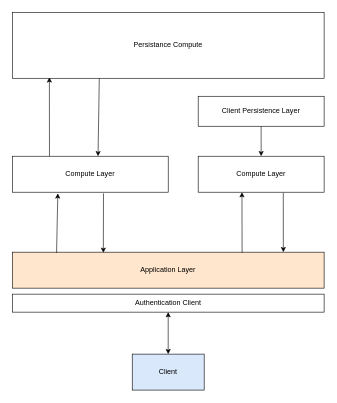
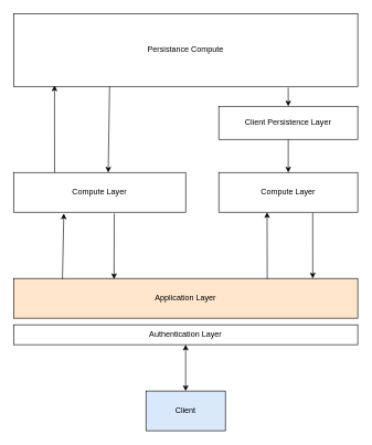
  <mxCell id="0" />
  <mxCell id="1" parent="0" />
  <mxCell id="2" value="Client" style="rounded=0;whiteSpace=wrap;html=1;fillColor=#dae8fc;" vertex="1" parent="1"><mxGeometry x="220" y="590" width="120" height="60" as="geometry" /></mxCell>
  <mxCell id="3" value="Application Layer" style="rounded=0;whiteSpace=wrap;html=1;fillColor=#ffe6cc;" vertex="1" parent="1"><mxGeometry x="20" y="420" width="520" height="60" as="geometry" /></mxCell>
  <mxCell id="4" value="Persistance Compute" style="rounded=0;whiteSpace=wrap;html=1;" vertex="1" parent="1"><mxGeometry x="20" y="20" width="520" height="110" as="geometry" /></mxCell>
  <mxCell id="5" value="Compute Layer" style="rounded=0;whiteSpace=wrap;html=1;" vertex="1" parent="1"><mxGeometry x="20" y="260" width="260" height="60" as="geometry" /></mxCell>
  <mxCell id="6" value="" style="endArrow=classic;startArrow=classic;html=1;rounded=0;entryX=0.5;entryY=0;entryDx=0;entryDy=0;" edge="1" parent="1" target="2"><mxGeometry width="50" height="50" relative="1" as="geometry"><mxPoint x="280" y="520" as="sourcePoint" /><mxPoint x="310" y="370" as="targetPoint" /></mxGeometry></mxCell>
  <mxCell id="7" value="Client Persistence Layer" style="rounded=0;whiteSpace=wrap;html=1;" vertex="1" parent="1"><mxGeometry x="330" y="160" width="210" height="50" as="geometry" /></mxCell>
  <mxCell id="8" value="" style="endArrow=classic;html=1;rounded=0;entryX=0.292;entryY=1.033;entryDx=0;entryDy=0;exitX=0.142;exitY=0.017;exitDx=0;exitDy=0;exitPerimeter=0;entryPerimeter=0;" edge="1" parent="1" source="3" target="5"><mxGeometry width="50" height="50" relative="1" as="geometry"><mxPoint x="215" y="420" as="sourcePoint" /><mxPoint x="310" y="370" as="targetPoint" /></mxGeometry></mxCell>
  <mxCell id="9" value="" style="endArrow=classic;html=1;rounded=0;exitX=0.585;exitY=1.033;exitDx=0;exitDy=0;entryX=0.292;entryY=0.017;entryDx=0;entryDy=0;entryPerimeter=0;exitPerimeter=0;" edge="1" parent="1" source="5" target="3"><mxGeometry width="50" height="50" relative="1" as="geometry"><mxPoint x="225" y="430" as="sourcePoint" /><mxPoint x="345" y="420" as="targetPoint" /></mxGeometry></mxCell>
  <mxCell id="10" value="" style="endArrow=classic;html=1;rounded=0;entryX=0.119;entryY=0.986;entryDx=0;entryDy=0;entryPerimeter=0;" edge="1" parent="1" target="4"><mxGeometry width="50" height="50" relative="1" as="geometry"><mxPoint x="82" y="260" as="sourcePoint" /><mxPoint x="240" y="200" as="targetPoint" /></mxGeometry></mxCell>
  <mxCell id="11" value="" style="endArrow=classic;html=1;rounded=0;entryX=0.55;entryY=0;entryDx=0;entryDy=0;exitX=0.279;exitY=1;exitDx=0;exitDy=0;exitPerimeter=0;entryPerimeter=0;" edge="1" parent="1" source="4" target="5"><mxGeometry width="50" height="50" relative="1" as="geometry"><mxPoint x="260" y="420" as="sourcePoint" /><mxPoint x="310" y="370" as="targetPoint" /></mxGeometry></mxCell>
  <mxCell id="12" value="" style="endArrow=classic;html=1;rounded=0;entryX=0.5;entryY=0;entryDx=0;entryDy=0;exitX=0.5;exitY=1;exitDx=0;exitDy=0;" edge="1" parent="1" source="7" target="14"><mxGeometry width="50" height="50" relative="1" as="geometry"><mxPoint x="260" y="420" as="sourcePoint" /><mxPoint x="310" y="370" as="targetPoint" /></mxGeometry></mxCell>
- <mxCell id="13" value="Authentication Client" style="rounded=0;whiteSpace=wrap;html=1;" vertex="1" parent="1"><mxGeometry x="20" y="490" width="520" height="30" as="geometry" /></mxCell>
+ <mxCell id="13" value="Authentication Layer" style="rounded=0;whiteSpace=wrap;html=1;" vertex="1" parent="1"><mxGeometry x="20" y="490" width="520" height="30" as="geometry" /></mxCell>
  <mxCell id="14" value="Compute Layer" style="rounded=0;whiteSpace=wrap;html=1;" vertex="1" parent="1"><mxGeometry x="330" y="260" width="210" height="60" as="geometry" /></mxCell>
+ <mxCell id="15" value="" style="endArrow=classic;html=1;rounded=0;entryX=0.5;entryY=0;entryDx=0;entryDy=0;exitX=0.798;exitY=1.018;exitDx=0;exitDy=0;exitPerimeter=0;" edge="1" parent="1" source="4" target="7"><mxGeometry width="50" height="50" relative="1" as="geometry"><mxPoint x="435" y="140" as="sourcePoint" /><mxPoint x="435" y="130" as="targetPoint" /></mxGeometry></mxCell>
  <mxCell id="16" value="" style="endArrow=classic;html=1;rounded=0;exitX=0.737;exitY=0.017;exitDx=0;exitDy=0;exitPerimeter=0;" edge="1" parent="1" source="3"><mxGeometry width="50" height="50" relative="1" as="geometry"><mxPoint x="260" y="420" as="sourcePoint" /><mxPoint x="403" y="320" as="targetPoint" /></mxGeometry></mxCell>
  <mxCell id="17" value="" style="endArrow=classic;html=1;rounded=0;exitX=0.676;exitY=1.017;exitDx=0;exitDy=0;exitPerimeter=0;" edge="1" parent="1" source="14"><mxGeometry width="50" height="50" relative="1" as="geometry"><mxPoint x="413.24" y="431.02" as="sourcePoint" /><mxPoint x="472" y="420" as="targetPoint" /></mxGeometry></mxCell>
